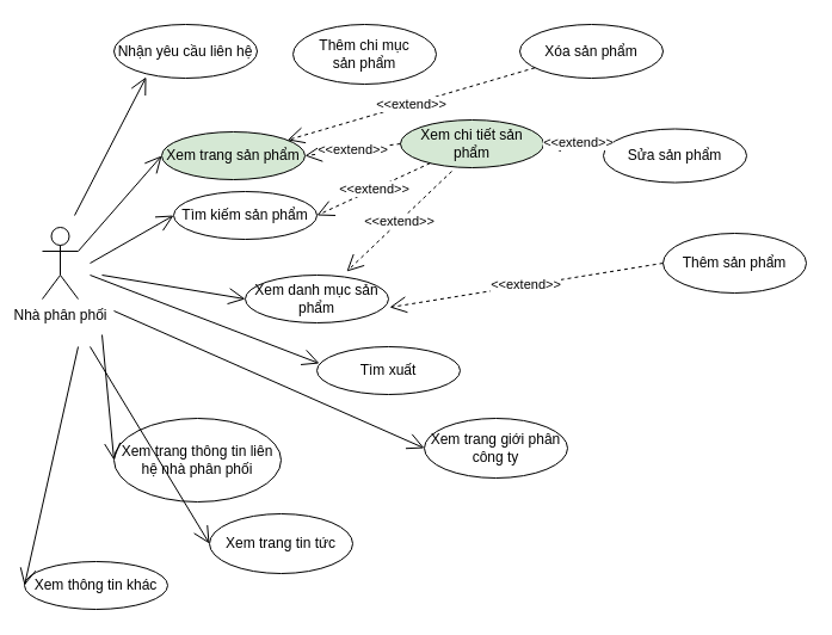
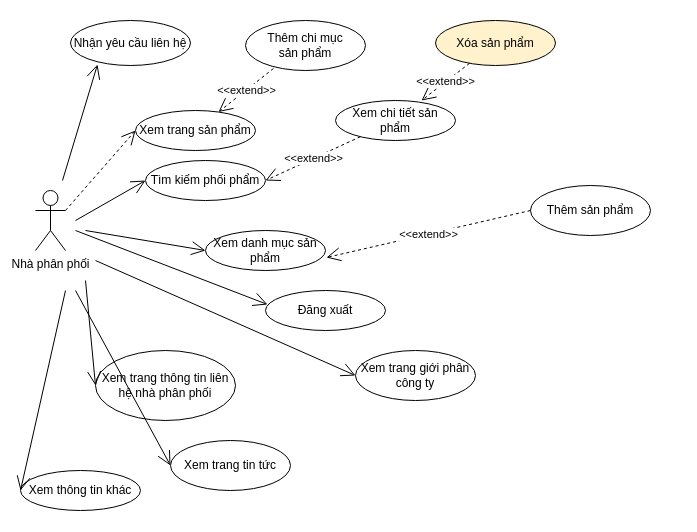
  <mxCell id="0" />
  <mxCell id="1" parent="0" />
- <mxCell id="2" value="Nhận yêu cầu liên hệ" style="ellipse;whiteSpace=wrap;html=1;" parent="1" vertex="1"><mxGeometry x="95" y="20" width="120" height="45" as="geometry" /></mxCell>
- <mxCell id="3" value="Thêm sản phẩm" style="ellipse;whiteSpace=wrap;html=1;" parent="1" vertex="1"><mxGeometry x="555" y="195" width="120" height="50" as="geometry" /></mxCell>
+ <mxCell id="2" value="Nhận yêu cầu liên hệ" style="ellipse;whiteSpace=wrap;html=1;" parent="1" vertex="1"><mxGeometry x="70" y="20" width="120" height="45" as="geometry" /></mxCell>
+ <mxCell id="3" value="Thêm sản phẩm" style="ellipse;whiteSpace=wrap;html=1;" parent="1" vertex="1"><mxGeometry x="530" y="185" width="120" height="50" as="geometry" /></mxCell>
  <mxCell id="4" value="Thêm chi mục &lt;br&gt;sản phẩm" style="ellipse;whiteSpace=wrap;html=1;" parent="1" vertex="1"><mxGeometry x="245" y="20" width="120" height="50" as="geometry" /></mxCell>
- <mxCell id="5" value="Xóa sản phẩm" style="ellipse;whiteSpace=wrap;html=1;" parent="1" vertex="1"><mxGeometry x="435" y="20" width="120" height="45" as="geometry" /></mxCell>
+ <mxCell id="5" value="Xóa sản phẩm" style="ellipse;whiteSpace=wrap;html=1;fillColor=#fff2cc;" parent="1" vertex="1"><mxGeometry x="435" y="20" width="120" height="45" as="geometry" /></mxCell>
  <mxCell id="6" value="Nhà phân phối&lt;br&gt;" style="shape=umlActor;verticalLabelPosition=bottom;verticalAlign=top;html=1;outlineConnect=0;" parent="1" vertex="1"><mxGeometry x="35" y="190" width="30" height="60" as="geometry" /></mxCell>
- <mxCell id="7" value="Tìm xuất" style="ellipse;whiteSpace=wrap;html=1;" parent="1" vertex="1"><mxGeometry x="265" y="290" width="120" height="40" as="geometry" /></mxCell>
+ <mxCell id="7" value="Đăng xuất" style="ellipse;whiteSpace=wrap;html=1;" parent="1" vertex="1"><mxGeometry x="265" y="290" width="120" height="40" as="geometry" /></mxCell>
  <mxCell id="8" value="" style="endArrow=open;endFill=1;endSize=12;html=1;entryX=0.225;entryY=0.978;entryDx=0;entryDy=0;entryPerimeter=0;" parent="1" target="2" edge="1"><mxGeometry width="160" relative="1" as="geometry"><mxPoint x="62" y="180" as="sourcePoint" /><mxPoint x="55" y="162.5" as="targetPoint" /></mxGeometry></mxCell>
- <mxCell id="9" value="Xem chi tiết sản phẩm" style="ellipse;whiteSpace=wrap;html=1;fillColor=#d5e8d4;" parent="1" vertex="1"><mxGeometry x="335" y="100" width="120" height="40" as="geometry" /></mxCell>
- <mxCell id="10" value="Xem trang sản phẩm" style="ellipse;whiteSpace=wrap;html=1;fillColor=#d5e8d4;" parent="1" vertex="1"><mxGeometry x="135" y="110" width="120" height="40" as="geometry" /></mxCell>
- <mxCell id="11" value="&amp;lt;&amp;lt;extend&amp;gt;&amp;gt;" style="endArrow=open;endSize=12;dashed=1;html=1;exitX=0;exitY=0.5;exitDx=0;exitDy=0;entryX=1;entryY=0.5;entryDx=0;entryDy=0;" parent="1" source="9" target="10" edge="1"><mxGeometry width="160" relative="1" as="geometry"><mxPoint x="364.04" y="152.5" as="sourcePoint" /><mxPoint x="334.04" y="245" as="targetPoint" /></mxGeometry></mxCell>
- <mxCell id="12" value="Tìm kiếm sản phẩm" style="ellipse;whiteSpace=wrap;html=1;" parent="1" vertex="1"><mxGeometry x="145" y="160" width="120" height="40" as="geometry" /></mxCell>
+ <mxCell id="9" value="Xem chi tiết sản phẩm" style="ellipse;whiteSpace=wrap;html=1;" parent="1" vertex="1"><mxGeometry x="335" y="100" width="120" height="40" as="geometry" /></mxCell>
+ <mxCell id="10" value="Xem trang sản phẩm" style="ellipse;whiteSpace=wrap;html=1;" parent="1" vertex="1"><mxGeometry x="135" y="110" width="120" height="40" as="geometry" /></mxCell>
+ <mxCell id="12" value="Tìm kiếm phối phẩm" style="ellipse;whiteSpace=wrap;html=1;" parent="1" vertex="1"><mxGeometry x="145" y="160" width="120" height="40" as="geometry" /></mxCell>
  <mxCell id="13" value="&amp;lt;&amp;lt;extend&amp;gt;&amp;gt;" style="endArrow=open;endSize=12;dashed=1;html=1;entryX=1;entryY=0.5;entryDx=0;entryDy=0;" parent="1" source="9" target="12" edge="1"><mxGeometry width="160" relative="1" as="geometry"><mxPoint x="231" y="182" as="sourcePoint" /><mxPoint x="164.04" y="170" as="targetPoint" /></mxGeometry></mxCell>
  <mxCell id="14" value="Xem danh mục sản phẩm" style="ellipse;whiteSpace=wrap;html=1;" parent="1" vertex="1"><mxGeometry x="205" y="230" width="120" height="40" as="geometry" /></mxCell>
- <mxCell id="15" value="&amp;lt;&amp;lt;extend&amp;gt;&amp;gt;" style="endArrow=open;endSize=12;dashed=1;html=1;exitX=0.358;exitY=1.075;exitDx=0;exitDy=0;exitPerimeter=0;entryX=0.708;entryY=-0.075;entryDx=0;entryDy=0;entryPerimeter=0;" parent="1" source="9" target="14" edge="1"><mxGeometry width="160" relative="1" as="geometry"><mxPoint x="360.04" y="291" as="sourcePoint" /><mxPoint x="298" y="194" as="targetPoint" /></mxGeometry></mxCell>
- <mxCell id="16" value="" style="endArrow=open;endFill=1;endSize=12;html=1;entryX=0;entryY=0.5;entryDx=0;entryDy=0;exitX=1;exitY=0.333;exitDx=0;exitDy=0;exitPerimeter=0;" parent="1" source="6" target="10" edge="1"><mxGeometry width="160" relative="1" as="geometry"><mxPoint x="25" y="200" as="sourcePoint" /><mxPoint x="115" y="170" as="targetPoint" /></mxGeometry></mxCell>
- <mxCell id="18" value="&amp;lt;&amp;lt;extend&amp;gt;&amp;gt;" style="endArrow=open;endSize=12;dashed=1;html=1;" parent="1" source="5" target="10" edge="1"><mxGeometry width="160" relative="1" as="geometry"><mxPoint x="497.96" y="133" as="sourcePoint" /><mxPoint x="419.96" y="177" as="targetPoint" /></mxGeometry></mxCell>
+ <mxCell id="16" value="" style="endArrow=open;endFill=1;endSize=12;html=1;entryX=0;entryY=0.5;entryDx=0;entryDy=0;exitX=1;exitY=0.333;exitDx=0;exitDy=0;exitPerimeter=0;dashed=1;" parent="1" source="6" target="10" edge="1"><mxGeometry width="160" relative="1" as="geometry"><mxPoint x="25" y="200" as="sourcePoint" /><mxPoint x="115" y="170" as="targetPoint" /></mxGeometry></mxCell>
+ <mxCell id="17" value="&amp;lt;&amp;lt;extend&amp;gt;&amp;gt;" style="endArrow=open;endSize=12;dashed=1;html=1;exitX=0.233;exitY=0.96;exitDx=0;exitDy=0;exitPerimeter=0;" parent="1" source="4" target="10" edge="1"><mxGeometry width="160" relative="1" as="geometry"><mxPoint x="282.574" y="54.142" as="sourcePoint" /><mxPoint x="237.426" y="165.858" as="targetPoint" /></mxGeometry></mxCell>
+ <mxCell id="18" value="&amp;lt;&amp;lt;extend&amp;gt;&amp;gt;" style="endArrow=open;endSize=12;dashed=1;html=1;entryX=0.717;entryY=0;entryDx=0;entryDy=0;entryPerimeter=0;" parent="1" source="5" target="9" edge="1"><mxGeometry width="160" relative="1" as="geometry"><mxPoint x="497.96" y="133" as="sourcePoint" /><mxPoint x="419.96" y="177" as="targetPoint" /></mxGeometry></mxCell>
  <mxCell id="19" value="&amp;lt;&amp;lt;extend&amp;gt;&amp;gt;" style="endArrow=open;endSize=12;dashed=1;html=1;exitX=0;exitY=0.5;exitDx=0;exitDy=0;entryX=1.008;entryY=0.675;entryDx=0;entryDy=0;entryPerimeter=0;" parent="1" source="3" target="14" edge="1"><mxGeometry width="160" relative="1" as="geometry"><mxPoint x="497.96" y="133" as="sourcePoint" /><mxPoint x="419.96" y="177" as="targetPoint" /></mxGeometry></mxCell>
  <mxCell id="20" value="" style="endArrow=open;endFill=1;endSize=12;html=1;entryX=0.017;entryY=0.35;entryDx=0;entryDy=0;entryPerimeter=0;" parent="1" target="7" edge="1"><mxGeometry width="160" relative="1" as="geometry"><mxPoint x="75" y="230" as="sourcePoint" /><mxPoint x="135" y="180" as="targetPoint" /></mxGeometry></mxCell>
- <mxCell id="21" value="Xem trang tin tức" style="ellipse;whiteSpace=wrap;html=1;" parent="1" vertex="1"><mxGeometry x="175" y="430" width="120" height="50" as="geometry" /></mxCell>
+ <mxCell id="21" value="Xem trang tin tức" style="ellipse;whiteSpace=wrap;html=1;" parent="1" vertex="1"><mxGeometry x="170" y="440" width="120" height="50" as="geometry" /></mxCell>
  <mxCell id="22" value="Xem trang thông tin liên hệ nhà phân phối" style="ellipse;whiteSpace=wrap;html=1;" parent="1" vertex="1"><mxGeometry x="95" y="350" width="140" height="70" as="geometry" /></mxCell>
  <mxCell id="23" value="Xem thông tin khác" style="ellipse;whiteSpace=wrap;html=1;" parent="1" vertex="1"><mxGeometry x="20" y="470" width="120" height="40" as="geometry" /></mxCell>
  <mxCell id="24" value="Xem trang giới phân công ty" style="ellipse;whiteSpace=wrap;html=1;" parent="1" vertex="1"><mxGeometry x="355" y="350" width="120" height="50" as="geometry" /></mxCell>
  <mxCell id="25" value="" style="endArrow=open;endFill=1;endSize=12;html=1;entryX=0;entryY=0.5;entryDx=0;entryDy=0;" parent="1" target="24" edge="1"><mxGeometry width="160" relative="1" as="geometry"><mxPoint x="95" y="260" as="sourcePoint" /><mxPoint x="205" y="140" as="targetPoint" /></mxGeometry></mxCell>
  <mxCell id="26" value="" style="endArrow=open;endFill=1;endSize=12;html=1;entryX=0;entryY=0.5;entryDx=0;entryDy=0;" parent="1" target="22" edge="1"><mxGeometry width="160" relative="1" as="geometry"><mxPoint x="85" y="280" as="sourcePoint" /><mxPoint x="175" y="265" as="targetPoint" /></mxGeometry></mxCell>
  <mxCell id="27" value="" style="endArrow=open;endFill=1;endSize=12;html=1;entryX=0;entryY=0.5;entryDx=0;entryDy=0;" parent="1" target="21" edge="1"><mxGeometry width="160" relative="1" as="geometry"><mxPoint x="75" y="290" as="sourcePoint" /><mxPoint x="180" y="345" as="targetPoint" /></mxGeometry></mxCell>
  <mxCell id="28" value="" style="endArrow=open;endFill=1;endSize=12;html=1;entryX=0;entryY=0.5;entryDx=0;entryDy=0;" parent="1" target="23" edge="1"><mxGeometry width="160" relative="1" as="geometry"><mxPoint x="65" y="290" as="sourcePoint" /><mxPoint x="185" y="425" as="targetPoint" /></mxGeometry></mxCell>
- <mxCell id="29" value="Sửa sản phẩm" style="ellipse;whiteSpace=wrap;html=1;" parent="1" vertex="1"><mxGeometry x="505" y="107.5" width="120" height="45" as="geometry" /></mxCell>
- <mxCell id="30" value="&amp;lt;&amp;lt;extend&amp;gt;&amp;gt;" style="endArrow=open;endSize=12;dashed=1;html=1;entryX=1;entryY=0.5;entryDx=0;entryDy=0;exitX=0.067;exitY=0.244;exitDx=0;exitDy=0;exitPerimeter=0;" parent="1" source="29" target="9" edge="1"><mxGeometry width="160" relative="1" as="geometry"><mxPoint x="589.025" y="52.782" as="sourcePoint" /><mxPoint x="541.04" y="90" as="targetPoint" /></mxGeometry></mxCell>
  <mxCell id="31" value="" style="endArrow=open;endFill=1;endSize=12;html=1;entryX=0;entryY=0.5;entryDx=0;entryDy=0;exitX=1;exitY=0.333;exitDx=0;exitDy=0;exitPerimeter=0;" edge="1" parent="1" target="12"><mxGeometry width="160" relative="1" as="geometry"><mxPoint x="75" y="220" as="sourcePoint" /><mxPoint x="135" y="160" as="targetPoint" /></mxGeometry></mxCell>
  <mxCell id="32" value="" style="endArrow=open;endFill=1;endSize=12;html=1;entryX=0;entryY=0.5;entryDx=0;entryDy=0;" edge="1" parent="1" target="14"><mxGeometry width="160" relative="1" as="geometry"><mxPoint x="85" y="230" as="sourcePoint" /><mxPoint x="155" y="190" as="targetPoint" /></mxGeometry></mxCell>
